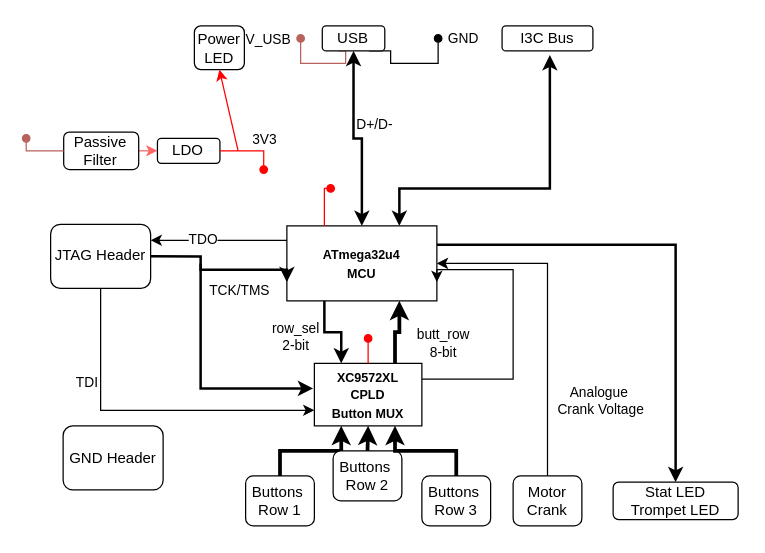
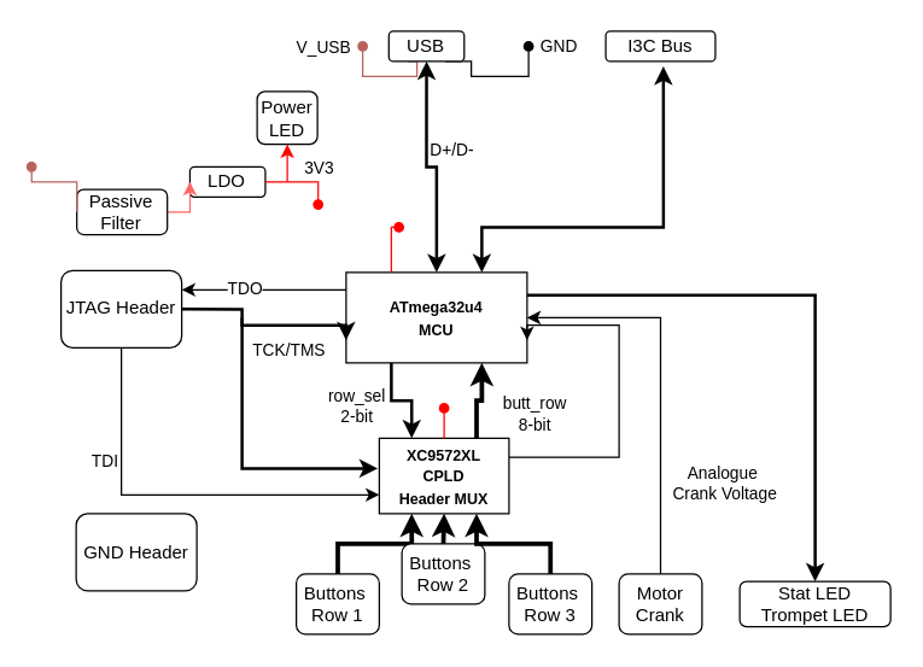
  <mxCell id="0" />
  <mxCell id="1" parent="0" />
  <mxCell id="2" style="edgeStyle=orthogonalEdgeStyle;rounded=0;orthogonalLoop=1;jettySize=auto;html=1;exitX=0.25;exitY=1;exitDx=0;exitDy=0;entryX=0.25;entryY=0;entryDx=0;entryDy=0;strokeWidth=2;" edge="1" parent="1" source="10" target="14"><mxGeometry relative="1" as="geometry" /></mxCell>
  <mxCell id="3" value="row_sel&lt;br&gt;2-bit" style="edgeLabel;html=1;align=center;verticalAlign=middle;resizable=0;points=[];" vertex="1" connectable="0" parent="2"><mxGeometry x="-0.336" y="-1" relative="1" as="geometry"><mxPoint x="-23" y="7" as="offset" /></mxGeometry></mxCell>
  <mxCell id="4" style="edgeStyle=orthogonalEdgeStyle;rounded=0;orthogonalLoop=1;jettySize=auto;html=1;exitX=0.5;exitY=0;exitDx=0;exitDy=0;entryX=0.5;entryY=1;entryDx=0;entryDy=0;strokeWidth=2;startArrow=classic;startFill=1;" edge="1" parent="1" source="10" target="18"><mxGeometry relative="1" as="geometry" /></mxCell>
  <mxCell id="5" value="D+/D-" style="edgeLabel;html=1;align=center;verticalAlign=middle;resizable=0;points=[];" vertex="1" connectable="0" parent="4"><mxGeometry x="0.228" y="-1" relative="1" as="geometry"><mxPoint x="15" y="2" as="offset" /></mxGeometry></mxCell>
  <mxCell id="6" style="edgeStyle=orthogonalEdgeStyle;rounded=0;orthogonalLoop=1;jettySize=auto;html=1;exitX=0;exitY=0.5;exitDx=0;exitDy=0;entryX=1;entryY=0.25;entryDx=0;entryDy=0;startArrow=none;startFill=0;endArrow=classic;endFill=1;strokeColor=#000000;strokeWidth=1;" edge="1" parent="1" source="10" target="30"><mxGeometry relative="1" as="geometry"><Array as="points"><mxPoint x="234" y="192" /></Array></mxGeometry></mxCell>
  <mxCell id="7" value="TDO" style="edgeLabel;html=1;align=center;verticalAlign=middle;resizable=0;points=[];" vertex="1" connectable="0" parent="6"><mxGeometry x="0.126" y="-1" relative="1" as="geometry"><mxPoint x="-19" as="offset" /></mxGeometry></mxCell>
  <mxCell id="8" style="edgeStyle=orthogonalEdgeStyle;rounded=0;orthogonalLoop=1;jettySize=auto;html=1;exitX=1;exitY=0.25;exitDx=0;exitDy=0;startArrow=none;startFill=0;endArrow=classic;endFill=1;strokeWidth=2;" edge="1" parent="1" source="10" target="42"><mxGeometry relative="1" as="geometry" /></mxCell>
  <mxCell id="9" style="edgeStyle=orthogonalEdgeStyle;rounded=0;orthogonalLoop=1;jettySize=auto;html=1;exitX=0.75;exitY=0;exitDx=0;exitDy=0;entryX=0.526;entryY=1.169;entryDx=0;entryDy=0;entryPerimeter=0;startArrow=classic;startFill=1;endArrow=classic;endFill=1;strokeColor=#000000;strokeWidth=2;" edge="1" parent="1" source="10" target="43"><mxGeometry relative="1" as="geometry"><Array as="points"><mxPoint x="324" y="150" /><mxPoint x="439" y="150" /><mxPoint x="439" y="43" /></Array></mxGeometry></mxCell>
  <mxCell id="10" value="&lt;font size=&quot;1&quot;&gt;&lt;b&gt;ATmega32u4&lt;br&gt;MCU&lt;br&gt;&lt;/b&gt;&lt;/font&gt;" style="rounded=0;whiteSpace=wrap;html=1;" vertex="1" parent="1"><mxGeometry x="229" y="180" width="120" height="60" as="geometry" /></mxCell>
  <mxCell id="11" style="edgeStyle=orthogonalEdgeStyle;rounded=0;orthogonalLoop=1;jettySize=auto;html=1;exitX=0.75;exitY=0;exitDx=0;exitDy=0;entryX=0.75;entryY=1;entryDx=0;entryDy=0;strokeWidth=3;" edge="1" parent="1" source="14" target="10"><mxGeometry relative="1" as="geometry" /></mxCell>
  <mxCell id="12" value="butt_row&lt;br&gt;8-bit" style="edgeLabel;html=1;align=center;verticalAlign=middle;resizable=0;points=[];" vertex="1" connectable="0" parent="11"><mxGeometry x="-0.379" y="-3" relative="1" as="geometry"><mxPoint x="35" as="offset" /></mxGeometry></mxCell>
  <mxCell id="13" style="edgeStyle=orthogonalEdgeStyle;rounded=0;orthogonalLoop=1;jettySize=auto;html=1;exitX=1;exitY=0.25;exitDx=0;exitDy=0;entryX=1;entryY=0.75;entryDx=0;entryDy=0;startArrow=none;startFill=0;endArrow=classic;endFill=1;strokeColor=#000000;strokeWidth=1;" edge="1" parent="1" source="14" target="10"><mxGeometry relative="1" as="geometry"><Array as="points"><mxPoint x="410" y="303" /><mxPoint x="410" y="215" /></Array></mxGeometry></mxCell>
- <mxCell id="14" value="&lt;b&gt;&lt;font style=&quot;font-size: 10px&quot;&gt;XC9572XL&lt;br&gt;CPLD&lt;br&gt;Button MUX&lt;br&gt;&lt;/font&gt;&lt;/b&gt;" style="rounded=0;whiteSpace=wrap;html=1;" vertex="1" parent="1"><mxGeometry x="251" y="290" width="86" height="50" as="geometry" /></mxCell>
+ <mxCell id="14" value="&lt;b&gt;&lt;font style=&quot;font-size: 10px&quot;&gt;XC9572XL&lt;br&gt;CPLD&lt;br&gt;Header MUX&lt;br&gt;&lt;/font&gt;&lt;/b&gt;" style="rounded=0;whiteSpace=wrap;html=1;" vertex="1" parent="1"><mxGeometry x="251" y="290" width="86" height="50" as="geometry" /></mxCell>
  <mxCell id="15" style="edgeStyle=orthogonalEdgeStyle;rounded=0;orthogonalLoop=1;jettySize=auto;html=1;exitX=0.25;exitY=1;exitDx=0;exitDy=0;strokeWidth=1;endArrow=oval;endFill=1;fillColor=#f8cecc;strokeColor=#B8625C;" edge="1" parent="1" source="18"><mxGeometry relative="1" as="geometry"><mxPoint x="240" y="30" as="targetPoint" /><Array as="points"><mxPoint x="276" y="50" /><mxPoint x="240" y="50" /></Array></mxGeometry></mxCell>
  <mxCell id="16" value="V_USB" style="edgeLabel;html=1;align=center;verticalAlign=middle;resizable=0;points=[];" vertex="1" connectable="0" parent="15"><mxGeometry x="0.176" y="1" relative="1" as="geometry"><mxPoint x="-37" y="-21" as="offset" /></mxGeometry></mxCell>
  <mxCell id="17" style="edgeStyle=orthogonalEdgeStyle;rounded=0;orthogonalLoop=1;jettySize=auto;html=1;exitX=0.75;exitY=1;exitDx=0;exitDy=0;endArrow=oval;endFill=1;strokeWidth=1;" edge="1" parent="1" source="18"><mxGeometry relative="1" as="geometry"><mxPoint x="350" y="30" as="targetPoint" /><Array as="points"><mxPoint x="312" y="50" /><mxPoint x="350" y="50" /></Array></mxGeometry></mxCell>
  <mxCell id="18" value="USB" style="rounded=1;whiteSpace=wrap;html=1;" vertex="1" parent="1"><mxGeometry x="257.33" y="20" width="50" height="20" as="geometry" /></mxCell>
  <mxCell id="19" style="edgeStyle=orthogonalEdgeStyle;rounded=0;orthogonalLoop=1;jettySize=auto;html=1;exitX=0.5;exitY=0;exitDx=0;exitDy=0;entryX=0.25;entryY=1;entryDx=0;entryDy=0;strokeWidth=3;" edge="1" parent="1" source="20" target="14"><mxGeometry relative="1" as="geometry" /></mxCell>
  <mxCell id="20" value="Buttons&amp;nbsp;&lt;br&gt;Row 1" style="rounded=1;whiteSpace=wrap;html=1;" vertex="1" parent="1"><mxGeometry x="196" y="380" width="55" height="40" as="geometry" /></mxCell>
  <mxCell id="21" style="edgeStyle=orthogonalEdgeStyle;rounded=0;orthogonalLoop=1;jettySize=auto;html=1;exitX=0.5;exitY=0;exitDx=0;exitDy=0;entryX=0.5;entryY=1;entryDx=0;entryDy=0;strokeWidth=3;" edge="1" parent="1" source="22" target="14"><mxGeometry relative="1" as="geometry" /></mxCell>
  <mxCell id="22" value="Buttons&amp;nbsp;&lt;br&gt;Row 2" style="rounded=1;whiteSpace=wrap;html=1;" vertex="1" parent="1"><mxGeometry x="266" y="360" width="55" height="40" as="geometry" /></mxCell>
  <mxCell id="23" style="edgeStyle=orthogonalEdgeStyle;rounded=0;orthogonalLoop=1;jettySize=auto;html=1;exitX=0.5;exitY=0;exitDx=0;exitDy=0;entryX=0.75;entryY=1;entryDx=0;entryDy=0;strokeWidth=3;" edge="1" parent="1" source="24" target="14"><mxGeometry relative="1" as="geometry" /></mxCell>
  <mxCell id="24" value="Buttons&amp;nbsp;&lt;br&gt;Row 3" style="rounded=1;whiteSpace=wrap;html=1;" vertex="1" parent="1"><mxGeometry x="337" y="380" width="55" height="40" as="geometry" /></mxCell>
  <mxCell id="25" value="GND" style="edgeLabel;html=1;align=center;verticalAlign=middle;resizable=0;points=[];" vertex="1" connectable="0" parent="1"><mxGeometry x="369.997" y="29.999" as="geometry" /></mxCell>
  <mxCell id="26" style="edgeStyle=orthogonalEdgeStyle;rounded=0;orthogonalLoop=1;jettySize=auto;html=1;entryX=0;entryY=0.75;entryDx=0;entryDy=0;startArrow=none;startFill=0;endArrow=classic;endFill=1;strokeWidth=1;" edge="1" parent="1" target="14"><mxGeometry relative="1" as="geometry"><mxPoint x="80" y="230" as="sourcePoint" /><Array as="points"><mxPoint x="80" y="230" /><mxPoint x="80" y="328" /><mxPoint x="230" y="328" /></Array></mxGeometry></mxCell>
  <mxCell id="27" value="TDI" style="edgeLabel;html=1;align=center;verticalAlign=middle;resizable=0;points=[];" vertex="1" connectable="0" parent="26"><mxGeometry x="-0.544" relative="1" as="geometry"><mxPoint x="-12" y="13" as="offset" /></mxGeometry></mxCell>
  <mxCell id="28" style="edgeStyle=orthogonalEdgeStyle;rounded=0;orthogonalLoop=1;jettySize=auto;html=1;exitX=1;exitY=0.5;exitDx=0;exitDy=0;entryX=0;entryY=0.75;entryDx=0;entryDy=0;startArrow=none;startFill=0;endArrow=classic;endFill=1;strokeColor=#000000;strokeWidth=2;" edge="1" parent="1" source="30" target="10"><mxGeometry relative="1" as="geometry"><Array as="points"><mxPoint x="160" y="204" /><mxPoint x="160" y="215" /></Array></mxGeometry></mxCell>
  <mxCell id="29" value="TCK/TMS" style="edgeLabel;html=1;align=center;verticalAlign=middle;resizable=0;points=[];" vertex="1" connectable="0" parent="28"><mxGeometry x="-0.285" relative="1" as="geometry"><mxPoint x="30" y="21" as="offset" /></mxGeometry></mxCell>
  <mxCell id="30" value="JTAG Header" style="rounded=1;whiteSpace=wrap;html=1;" vertex="1" parent="1"><mxGeometry x="40" y="178.75" width="80" height="51.25" as="geometry" /></mxCell>
  <mxCell id="31" style="edgeStyle=orthogonalEdgeStyle;rounded=0;orthogonalLoop=1;jettySize=auto;html=1;exitX=0.5;exitY=0;exitDx=0;exitDy=0;entryX=1;entryY=0.5;entryDx=0;entryDy=0;startArrow=none;startFill=0;endArrow=classic;endFill=1;strokeColor=#000000;strokeWidth=1;" edge="1" parent="1" source="33" target="10"><mxGeometry relative="1" as="geometry" /></mxCell>
  <mxCell id="32" value="Analogue&amp;nbsp;&lt;br&gt;Crank Voltage" style="edgeLabel;html=1;align=center;verticalAlign=middle;resizable=0;points=[];" vertex="1" connectable="0" parent="31"><mxGeometry x="-0.474" y="2" relative="1" as="geometry"><mxPoint x="44" y="7" as="offset" /></mxGeometry></mxCell>
  <mxCell id="33" value="Motor Crank" style="rounded=1;whiteSpace=wrap;html=1;" vertex="1" parent="1"><mxGeometry x="410" y="380" width="55" height="40" as="geometry" /></mxCell>
  <mxCell id="34" value="LDO" style="rounded=1;whiteSpace=wrap;html=1;" vertex="1" parent="1"><mxGeometry x="125.45" y="109.95" width="50" height="20" as="geometry" /></mxCell>
  <mxCell id="35" style="edgeStyle=orthogonalEdgeStyle;rounded=0;orthogonalLoop=1;jettySize=auto;html=1;exitX=1;exitY=0.5;exitDx=0;exitDy=0;startArrow=none;startFill=0;endArrow=classic;endFill=1;strokeWidth=1;strokeColor=#FF6666;entryX=0;entryY=0.5;entryDx=0;entryDy=0;" edge="1" parent="1" source="36" target="34"><mxGeometry relative="1" as="geometry"><mxPoint x="125" y="130" as="targetPoint" /></mxGeometry></mxCell>
- <mxCell id="36" value="Passive Filter" style="rounded=1;whiteSpace=wrap;html=1;" vertex="1" parent="1"><mxGeometry x="50.45" y="104.95" width="60" height="30" as="geometry" /></mxCell>
+ <mxCell id="36" value="Passive Filter" style="rounded=1;whiteSpace=wrap;html=1;" vertex="1" parent="1"><mxGeometry x="50.45" y="124.95" width="60" height="30" as="geometry" /></mxCell>
  <mxCell id="37" style="edgeStyle=orthogonalEdgeStyle;rounded=0;orthogonalLoop=1;jettySize=auto;html=1;exitX=0;exitY=0.5;exitDx=0;exitDy=0;strokeWidth=1;endArrow=oval;endFill=1;fillColor=#f8cecc;strokeColor=#B8625C;" edge="1" parent="1" source="36"><mxGeometry relative="1" as="geometry"><mxPoint x="20.45" y="109.95" as="targetPoint" /><mxPoint x="35.947" y="119.95" as="sourcePoint" /><Array as="points"><mxPoint x="20.45" y="119.95" /><mxPoint x="20.45" y="109.95" /></Array></mxGeometry></mxCell>
  <mxCell id="38" style="edgeStyle=orthogonalEdgeStyle;rounded=0;orthogonalLoop=1;jettySize=auto;html=1;exitX=1;exitY=0.5;exitDx=0;exitDy=0;strokeWidth=1;endArrow=oval;endFill=1;fillColor=#f8cecc;strokeColor=#FF0000;" edge="1" parent="1" source="34"><mxGeometry relative="1" as="geometry"><mxPoint x="210.45" y="134.95" as="targetPoint" /><mxPoint x="240.45" y="129.92" as="sourcePoint" /><Array as="points"><mxPoint x="190.45" y="119.95" /><mxPoint x="190.45" y="119.95" /></Array></mxGeometry></mxCell>
  <mxCell id="39" value="3V3" style="edgeLabel;html=1;align=center;verticalAlign=middle;resizable=0;points=[];" vertex="1" connectable="0" parent="38"><mxGeometry x="0.176" y="1" relative="1" as="geometry"><mxPoint x="6" y="-9" as="offset" /></mxGeometry></mxCell>
  <mxCell id="40" style="edgeStyle=orthogonalEdgeStyle;rounded=0;orthogonalLoop=1;jettySize=auto;html=1;exitX=0.25;exitY=0;exitDx=0;exitDy=0;strokeWidth=1;endArrow=oval;endFill=1;fillColor=#f8cecc;strokeColor=#FF0000;" edge="1" parent="1" source="10"><mxGeometry relative="1" as="geometry"><mxPoint x="264" y="150" as="targetPoint" /><mxPoint x="165" y="145" as="sourcePoint" /><Array as="points"><mxPoint x="264" y="150" /></Array></mxGeometry></mxCell>
  <mxCell id="41" style="edgeStyle=orthogonalEdgeStyle;rounded=0;orthogonalLoop=1;jettySize=auto;html=1;exitX=0.5;exitY=0;exitDx=0;exitDy=0;strokeWidth=1;endArrow=oval;endFill=1;fillColor=#f8cecc;strokeColor=#FF0000;" edge="1" parent="1" source="14"><mxGeometry relative="1" as="geometry"><mxPoint x="294" y="270" as="targetPoint" /><mxPoint x="274" y="180" as="sourcePoint" /><Array as="points"><mxPoint x="294" y="270" /><mxPoint x="294" y="270" /></Array></mxGeometry></mxCell>
  <mxCell id="42" value="Stat LED&lt;br&gt;Trompet LED" style="rounded=1;whiteSpace=wrap;html=1;" vertex="1" parent="1"><mxGeometry x="490" y="385" width="100" height="30" as="geometry" /></mxCell>
  <mxCell id="43" value="I3C Bus" style="rounded=1;whiteSpace=wrap;html=1;" vertex="1" parent="1"><mxGeometry x="401.16" y="20" width="72.67" height="20" as="geometry" /></mxCell>
  <mxCell id="44" value="" style="endArrow=classic;html=1;strokeColor=#000000;strokeWidth=2;rounded=0;" edge="1" parent="1"><mxGeometry width="50" height="50" relative="1" as="geometry"><mxPoint x="160" y="210" as="sourcePoint" /><mxPoint x="250" y="310" as="targetPoint" /><Array as="points"><mxPoint x="160" y="310" /></Array></mxGeometry></mxCell>
  <mxCell id="45" value="GND Header" style="rounded=1;whiteSpace=wrap;html=1;" vertex="1" parent="1"><mxGeometry x="50" y="340" width="80" height="51.25" as="geometry" /></mxCell>
- <mxCell id="46" value="Power LED" style="rounded=1;whiteSpace=wrap;html=1;" vertex="1" parent="1"><mxGeometry x="155" y="20" width="40" height="35" as="geometry" /></mxCell>
+ <mxCell id="46" value="Power LED" style="rounded=1;whiteSpace=wrap;html=1;" vertex="1" parent="1"><mxGeometry x="170" y="60" width="40" height="35" as="geometry" /></mxCell>
  <mxCell id="47" value="" style="endArrow=classic;html=1;strokeWidth=1;strokeColor=#FF0000;entryX=0.5;entryY=1;entryDx=0;entryDy=0;" edge="1" parent="1" target="46"><mxGeometry width="50" height="50" relative="1" as="geometry"><mxPoint x="190" y="119.98" as="sourcePoint" /><mxPoint x="190" y="100" as="targetPoint" /></mxGeometry></mxCell>
